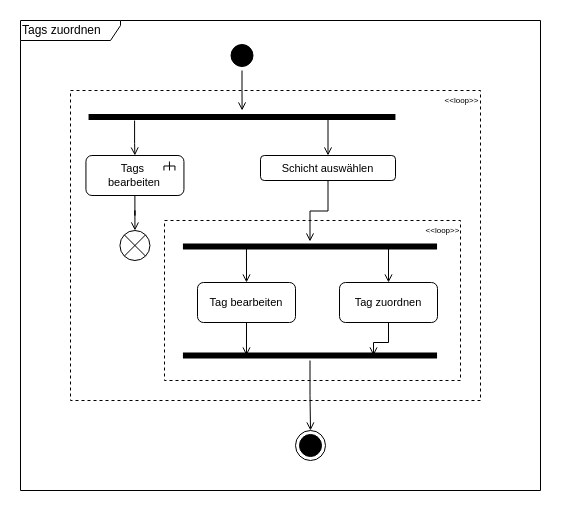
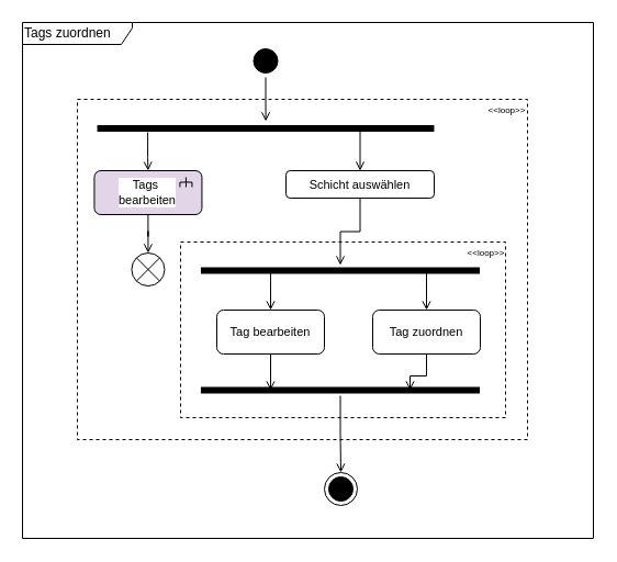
  <mxCell id="0" />
  <mxCell id="1" parent="0" />
  <mxCell id="2" value="" style="group" vertex="1" connectable="0" parent="1"><mxGeometry x="164" y="220" width="296" height="160" as="geometry" /></mxCell>
  <mxCell id="3" value="&amp;lt;&amp;lt;loop&amp;gt;&amp;gt;" style="text;html=1;align=center;verticalAlign=middle;resizable=0;points=[];autosize=1;strokeColor=none;fillColor=none;fontFamily=Helvetica;fontSize=8;fontColor=default;labelBackgroundColor=default;" vertex="1" parent="2"><mxGeometry x="248.13" width="60" height="20" as="geometry" /></mxCell>
  <mxCell id="4" value="" style="fontStyle=0;dashed=1;html=1;whiteSpace=wrap;fontFamily=Helvetica;fontSize=11;fontColor=default;labelBackgroundColor=none;textOpacity=0;fillColor=none;" vertex="1" parent="2"><mxGeometry width="296" height="160" as="geometry" /></mxCell>
  <mxCell id="5" value="" style="fontStyle=0;dashed=1;html=1;whiteSpace=wrap;fontFamily=Helvetica;fontSize=11;fontColor=default;labelBackgroundColor=none;textOpacity=0;fillColor=none;movable=1;resizable=1;rotatable=1;deletable=1;editable=1;locked=0;connectable=1;" vertex="1" parent="1"><mxGeometry x="70" y="90" width="410" height="310" as="geometry" /></mxCell>
  <mxCell id="6" style="edgeStyle=orthogonalEdgeStyle;rounded=0;orthogonalLoop=1;jettySize=auto;html=1;strokeColor=default;align=center;verticalAlign=middle;fontFamily=Helvetica;fontSize=11;fontColor=default;labelBackgroundColor=default;endArrow=open;endFill=0;" edge="1" parent="1" source="7" target="15"><mxGeometry relative="1" as="geometry" /></mxCell>
  <mxCell id="7" value="" style="ellipse;html=1;shape=startState;fillColor=#000000;strokeColor=#000000;" vertex="1" parent="1"><mxGeometry x="226.5" y="40" width="30" height="30" as="geometry" /></mxCell>
  <mxCell id="8" value="Tags zuordnen" style="shape=umlFrame;whiteSpace=wrap;html=1;pointerEvents=0;width=100;height=20;align=left;" vertex="1" parent="1"><mxGeometry x="20" y="20" width="520" height="470" as="geometry" /></mxCell>
  <mxCell id="9" style="edgeStyle=orthogonalEdgeStyle;rounded=0;orthogonalLoop=1;jettySize=auto;html=1;strokeColor=default;align=center;verticalAlign=middle;fontFamily=Helvetica;fontSize=11;fontColor=default;labelBackgroundColor=default;endArrow=open;endFill=0;" edge="1" parent="1" source="10" target="25"><mxGeometry relative="1" as="geometry" /></mxCell>
  <mxCell id="10" value="Schicht auswählen" style="rounded=1;whiteSpace=wrap;html=1;fontFamily=Helvetica;fontSize=11;fontColor=default;labelBackgroundColor=default;" vertex="1" parent="1"><mxGeometry x="260" y="155" width="135" height="25" as="geometry" /></mxCell>
  <mxCell id="11" value="Tag bearbeiten" style="rounded=1;whiteSpace=wrap;html=1;fontFamily=Helvetica;fontSize=11;fontColor=default;labelBackgroundColor=default;" vertex="1" parent="1"><mxGeometry x="197" y="282" width="98" height="40" as="geometry" /></mxCell>
  <mxCell id="12" value="Tag zuordnen" style="rounded=1;whiteSpace=wrap;html=1;fontFamily=Helvetica;fontSize=11;fontColor=default;labelBackgroundColor=default;" vertex="1" parent="1"><mxGeometry x="339" y="282" width="98" height="40" as="geometry" /></mxCell>
  <mxCell id="13" value="" style="ellipse;html=1;shape=endState;fillColor=#000000;strokeColor=#000000;fontFamily=Helvetica;fontSize=11;fontColor=default;labelBackgroundColor=default;" vertex="1" parent="1"><mxGeometry x="295" y="430" width="30" height="30" as="geometry" /></mxCell>
  <mxCell id="14" style="edgeStyle=orthogonalEdgeStyle;rounded=0;orthogonalLoop=1;jettySize=auto;html=1;exitX=0.75;exitY=0.5;exitDx=0;exitDy=0;exitPerimeter=0;entryX=0.5;entryY=0;entryDx=0;entryDy=0;strokeColor=default;align=center;verticalAlign=middle;fontFamily=Helvetica;fontSize=11;fontColor=default;labelBackgroundColor=default;endArrow=open;endFill=0;" edge="1" parent="1" source="15" target="10"><mxGeometry relative="1" as="geometry" /></mxCell>
  <mxCell id="15" value="" style="shape=line;html=1;strokeWidth=6;strokeColor=#000000;fillColor=#000000;fontFamily=Helvetica;fontSize=11;fontColor=default;labelBackgroundColor=default;" vertex="1" parent="1"><mxGeometry x="88.05" y="110" width="306.9" height="13" as="geometry" /></mxCell>
  <mxCell id="16" value="" style="group" vertex="1" connectable="0" parent="1"><mxGeometry x="85.44" y="155" width="98" height="40" as="geometry" /></mxCell>
- <mxCell id="17" value="Tags&amp;nbsp;&lt;div&gt;bearbeiten&lt;/div&gt;" style="rounded=1;whiteSpace=wrap;html=1;fontFamily=Helvetica;fontSize=11;fontColor=default;labelBackgroundColor=default;" vertex="1" parent="16"><mxGeometry width="98" height="40" as="geometry" /></mxCell>
+ <mxCell id="17" value="Tags&amp;nbsp;&lt;div&gt;bearbeiten&lt;/div&gt;" style="rounded=1;whiteSpace=wrap;html=1;fontFamily=Helvetica;fontSize=11;fontColor=default;labelBackgroundColor=default;fillColor=#e1d5e7;" vertex="1" parent="16"><mxGeometry width="98" height="40" as="geometry" /></mxCell>
  <mxCell id="18" value="" style="strokeWidth=1;html=1;shape=mxgraph.flowchart.annotation_2;align=left;labelPosition=right;pointerEvents=1;rotation=90;fontFamily=Helvetica;fontSize=11;fontColor=default;labelBackgroundColor=default;" vertex="1" parent="16"><mxGeometry x="79" y="5" width="9" height="11" as="geometry" /></mxCell>
  <mxCell id="19" value="" style="endArrow=none;html=1;rounded=0;entryX=0.519;entryY=0.49;entryDx=0;entryDy=0;entryPerimeter=0;exitX=1;exitY=0.5;exitDx=0;exitDy=0;exitPerimeter=0;strokeWidth=1;strokeColor=default;align=center;verticalAlign=middle;fontFamily=Helvetica;fontSize=11;fontColor=default;labelBackgroundColor=default;edgeStyle=orthogonalEdgeStyle;" edge="1" source="18" target="18" parent="16"><mxGeometry width="50" height="50" relative="1" as="geometry"><mxPoint x="-533" y="117.5" as="sourcePoint" /><mxPoint x="-470" y="147.5" as="targetPoint" /></mxGeometry></mxCell>
  <mxCell id="20" style="edgeStyle=orthogonalEdgeStyle;rounded=0;orthogonalLoop=1;jettySize=auto;html=1;strokeColor=default;align=center;verticalAlign=middle;fontFamily=Helvetica;fontSize=11;fontColor=default;labelBackgroundColor=default;endArrow=open;endFill=0;exitX=0.15;exitY=0.769;exitDx=0;exitDy=0;exitPerimeter=0;" edge="1" parent="1" source="15" target="17"><mxGeometry relative="1" as="geometry" /></mxCell>
  <mxCell id="21" value="" style="shape=sumEllipse;perimeter=ellipsePerimeter;html=1;backgroundOutline=1;fontFamily=Helvetica;fontSize=11;fontColor=default;labelBackgroundColor=default;" vertex="1" parent="1"><mxGeometry x="119.44" y="230" width="30" height="30" as="geometry" /></mxCell>
  <mxCell id="22" style="edgeStyle=orthogonalEdgeStyle;rounded=0;orthogonalLoop=1;jettySize=auto;html=1;entryX=0.5;entryY=0;entryDx=0;entryDy=0;strokeColor=default;align=center;verticalAlign=middle;fontFamily=Helvetica;fontSize=11;fontColor=default;labelBackgroundColor=default;endArrow=open;endFill=0;" edge="1" parent="1" source="17" target="21"><mxGeometry relative="1" as="geometry" /></mxCell>
  <mxCell id="23" style="edgeStyle=orthogonalEdgeStyle;rounded=0;orthogonalLoop=1;jettySize=auto;html=1;exitX=0.75;exitY=0.5;exitDx=0;exitDy=0;exitPerimeter=0;entryX=0.5;entryY=0;entryDx=0;entryDy=0;strokeColor=default;align=center;verticalAlign=middle;fontFamily=Helvetica;fontSize=11;fontColor=default;labelBackgroundColor=default;endArrow=open;endFill=0;" edge="1" parent="1" source="25" target="12"><mxGeometry relative="1" as="geometry" /></mxCell>
  <mxCell id="24" style="edgeStyle=orthogonalEdgeStyle;rounded=0;orthogonalLoop=1;jettySize=auto;html=1;exitX=0.25;exitY=0.5;exitDx=0;exitDy=0;exitPerimeter=0;entryX=0.5;entryY=0;entryDx=0;entryDy=0;strokeColor=default;align=center;verticalAlign=middle;fontFamily=Helvetica;fontSize=11;fontColor=default;labelBackgroundColor=default;endArrow=open;endFill=0;" edge="1" parent="1" source="25" target="11"><mxGeometry relative="1" as="geometry" /></mxCell>
  <mxCell id="25" value="" style="shape=line;html=1;strokeWidth=6;strokeColor=#000000;fillColor=#000000;fontFamily=Helvetica;fontSize=11;fontColor=default;labelBackgroundColor=default;" vertex="1" parent="1"><mxGeometry x="182.44" y="241" width="254.11" height="10" as="geometry" /></mxCell>
  <mxCell id="26" style="edgeStyle=orthogonalEdgeStyle;rounded=0;orthogonalLoop=1;jettySize=auto;html=1;entryX=0.5;entryY=0;entryDx=0;entryDy=0;strokeColor=default;align=center;verticalAlign=middle;fontFamily=Helvetica;fontSize=11;fontColor=default;labelBackgroundColor=default;endArrow=open;endFill=0;" edge="1" parent="1" source="27" target="13"><mxGeometry relative="1" as="geometry"><mxPoint x="309.5" y="380" as="targetPoint" /></mxGeometry></mxCell>
  <mxCell id="27" value="" style="shape=line;html=1;strokeWidth=6;strokeColor=#000000;fillColor=#000000;fontFamily=Helvetica;fontSize=11;fontColor=default;labelBackgroundColor=default;" vertex="1" parent="1"><mxGeometry x="182.44" y="350" width="254.11" height="10" as="geometry" /></mxCell>
  <mxCell id="28" style="edgeStyle=orthogonalEdgeStyle;rounded=0;orthogonalLoop=1;jettySize=auto;html=1;entryX=0.25;entryY=0.5;entryDx=0;entryDy=0;entryPerimeter=0;strokeColor=default;align=center;verticalAlign=middle;fontFamily=Helvetica;fontSize=11;fontColor=default;labelBackgroundColor=default;endArrow=open;endFill=0;" edge="1" parent="1" source="11" target="27"><mxGeometry relative="1" as="geometry" /></mxCell>
  <mxCell id="29" style="edgeStyle=orthogonalEdgeStyle;rounded=0;orthogonalLoop=1;jettySize=auto;html=1;entryX=0.75;entryY=0.5;entryDx=0;entryDy=0;entryPerimeter=0;strokeColor=default;align=center;verticalAlign=middle;fontFamily=Helvetica;fontSize=11;fontColor=default;labelBackgroundColor=default;endArrow=open;endFill=0;" edge="1" parent="1" source="12" target="27"><mxGeometry relative="1" as="geometry" /></mxCell>
  <mxCell id="30" value="&amp;lt;&amp;lt;loop&amp;gt;&amp;gt;" style="text;html=1;align=center;verticalAlign=middle;resizable=0;points=[];autosize=1;strokeColor=none;fillColor=none;fontFamily=Helvetica;fontSize=8;fontColor=default;labelBackgroundColor=default;" vertex="1" parent="1"><mxGeometry x="431" y="90" width="60" height="20" as="geometry" /></mxCell>
